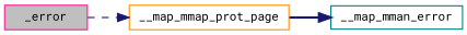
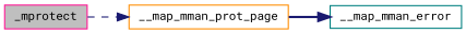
  digraph {
    fontname="Roboto Mono"
    rankdir=LR
    node [fillcolor=white fontname="Roboto Mono" fontsize=10 shape=record style=filled]
    edge [color=midnightblue fontname="Roboto Mono" fontsize=10 labelfontname=Helvetica labelfontsize=10]
-   n1 [color=deeppink fillcolor=grey75 fontcolor=black height=0.2 label=_error width=0.4]
-   n2 [color=darkorange height=0.2 label=__map_mmap_prot_page width=0.4]
+   n1 [color=deeppink fillcolor=grey75 fontcolor=black height=0.2 label=_mprotect width=0.4]
+   n2 [color=darkorange height=0.2 label=__map_mman_prot_page width=0.4]
    n3 [color=teal height=0.2 label=__map_mman_error width=0.4]
    n1 -> n2 [style=dashed]
    n2 -> n3 [style=bold]
  }
